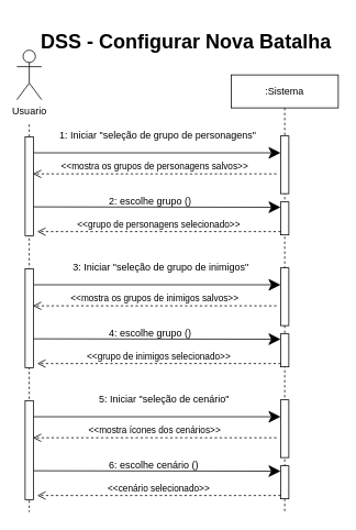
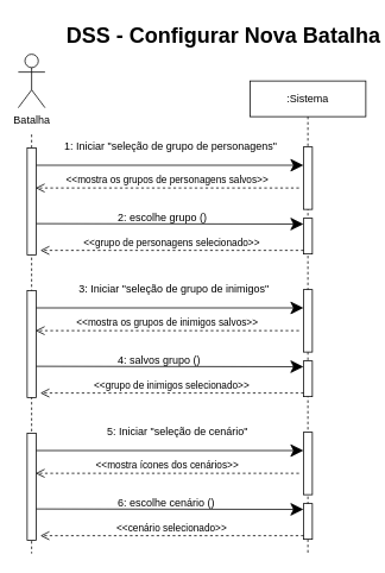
  <mxCell id="0" />
  <mxCell id="1" parent="0" />
- <mxCell id="2" value="DSS - Configurar Nova Batalha" style="text;strokeColor=none;fillColor=none;html=1;fontSize=24;fontStyle=1;verticalAlign=middle;align=center;" vertex="1" parent="1"><mxGeometry x="50" y="20" width="350" height="60" as="geometry" /></mxCell>
- <mxCell id="3" value="Usuario" style="shape=umlActor;verticalLabelPosition=bottom;verticalAlign=top;html=1;" vertex="1" parent="1"><mxGeometry x="20" y="60" width="30" height="60" as="geometry" /></mxCell>
+ <mxCell id="2" value="DSS - Configurar Nova Batalha" style="text;strokeColor=none;fillColor=none;html=1;fontSize=24;fontStyle=1;verticalAlign=middle;align=center;" vertex="1" parent="1"><mxGeometry x="75" y="10" width="350" height="60" as="geometry" /></mxCell>
+ <mxCell id="3" value="Batalha" style="shape=umlActor;verticalLabelPosition=bottom;verticalAlign=top;html=1;" vertex="1" parent="1"><mxGeometry x="20" y="60" width="30" height="60" as="geometry" /></mxCell>
  <mxCell id="4" value="" style="endArrow=none;dashed=1;endFill=0;endSize=12;html=1;rounded=0;startFill=0;" edge="1" parent="1"><mxGeometry width="160" relative="1" as="geometry"><mxPoint x="35" y="150" as="sourcePoint" /><mxPoint x="35" y="620" as="targetPoint" /><Array as="points"><mxPoint x="35" y="260" /></Array></mxGeometry></mxCell>
  <mxCell id="5" value="5: Iniciar &quot;seleção de cenário&quot;" style="text;whiteSpace=wrap;html=1;" vertex="1" parent="1"><mxGeometry x="118" y="470" width="165" height="25" as="geometry" /></mxCell>
  <mxCell id="6" value="" style="endArrow=classic;endFill=1;endSize=12;html=1;rounded=0;" edge="1" parent="1"><mxGeometry width="160" relative="1" as="geometry"><mxPoint x="40" y="504.5" as="sourcePoint" /><mxPoint x="340" y="504.5" as="targetPoint" /></mxGeometry></mxCell>
  <mxCell id="7" value=":Sistema" style="shape=umlLifeline;perimeter=lifelinePerimeter;whiteSpace=wrap;html=1;container=0;dropTarget=0;collapsible=0;recursiveResize=0;outlineConnect=0;portConstraint=eastwest;newEdgeStyle={&quot;edgeStyle&quot;:&quot;elbowEdgeStyle&quot;,&quot;elbow&quot;:&quot;vertical&quot;,&quot;curved&quot;:0,&quot;rounded&quot;:0};" vertex="1" parent="1"><mxGeometry x="280" y="90" width="130" height="530" as="geometry" /></mxCell>
  <mxCell id="8" value="" style="html=1;points=[];perimeter=orthogonalPerimeter;outlineConnect=0;targetShapes=umlLifeline;portConstraint=eastwest;newEdgeStyle={&quot;edgeStyle&quot;:&quot;elbowEdgeStyle&quot;,&quot;elbow&quot;:&quot;vertical&quot;,&quot;curved&quot;:0,&quot;rounded&quot;:0};" vertex="1" parent="7"><mxGeometry x="60" y="394" width="10" height="70" as="geometry" /></mxCell>
  <mxCell id="9" value="" style="html=1;points=[];perimeter=orthogonalPerimeter;outlineConnect=0;targetShapes=umlLifeline;portConstraint=eastwest;newEdgeStyle={&quot;edgeStyle&quot;:&quot;elbowEdgeStyle&quot;,&quot;elbow&quot;:&quot;vertical&quot;,&quot;curved&quot;:0,&quot;rounded&quot;:0};" vertex="1" parent="7"><mxGeometry x="60" y="474" width="10" height="40" as="geometry" /></mxCell>
  <mxCell id="10" value="" style="endArrow=classic;endFill=1;endSize=12;html=1;rounded=0;" edge="1" parent="7"><mxGeometry width="160" relative="1" as="geometry"><mxPoint x="-240" y="480" as="sourcePoint" /><mxPoint x="60" y="480.5" as="targetPoint" /></mxGeometry></mxCell>
  <mxCell id="11" value="&amp;lt;&amp;lt;cenário selecionado&amp;gt;&amp;gt;" style="html=1;verticalAlign=bottom;endArrow=open;dashed=1;endSize=8;curved=0;rounded=0;" edge="1" parent="7"><mxGeometry relative="1" as="geometry"><mxPoint x="60.25" y="510" as="sourcePoint" /><mxPoint x="-235.25" y="510" as="targetPoint" /></mxGeometry></mxCell>
  <mxCell id="12" value="" style="html=1;points=[];perimeter=orthogonalPerimeter;outlineConnect=0;targetShapes=umlLifeline;portConstraint=eastwest;newEdgeStyle={&quot;edgeStyle&quot;:&quot;elbowEdgeStyle&quot;,&quot;elbow&quot;:&quot;vertical&quot;,&quot;curved&quot;:0,&quot;rounded&quot;:0};" vertex="1" parent="1"><mxGeometry x="30" y="485" width="10" height="120" as="geometry" /></mxCell>
  <mxCell id="13" value="&amp;lt;&amp;lt;mostra ícones dos cenários&amp;gt;&amp;gt;" style="html=1;verticalAlign=bottom;endArrow=open;dashed=1;endSize=8;curved=0;rounded=0;" edge="1" parent="1"><mxGeometry relative="1" as="geometry"><mxPoint x="335" y="530" as="sourcePoint" /><mxPoint x="39.5" y="530" as="targetPoint" /></mxGeometry></mxCell>
  <mxCell id="14" value="6: escolhe cenário ()" style="text;whiteSpace=wrap;html=1;" vertex="1" parent="1"><mxGeometry x="130" y="550" width="165" height="17.5" as="geometry" /></mxCell>
  <mxCell id="15" value="1: Iniciar &quot;seleção de grupo de personagens&quot;" style="text;whiteSpace=wrap;html=1;" vertex="1" parent="1"><mxGeometry x="70" y="150" width="250" height="25" as="geometry" /></mxCell>
  <mxCell id="16" value="" style="endArrow=classic;endFill=1;endSize=12;html=1;rounded=0;" edge="1" parent="1"><mxGeometry width="160" relative="1" as="geometry"><mxPoint x="40" y="184.5" as="sourcePoint" /><mxPoint x="340" y="184.5" as="targetPoint" /></mxGeometry></mxCell>
  <mxCell id="17" value="" style="html=1;points=[];perimeter=orthogonalPerimeter;outlineConnect=0;targetShapes=umlLifeline;portConstraint=eastwest;newEdgeStyle={&quot;edgeStyle&quot;:&quot;elbowEdgeStyle&quot;,&quot;elbow&quot;:&quot;vertical&quot;,&quot;curved&quot;:0,&quot;rounded&quot;:0};" vertex="1" parent="1"><mxGeometry x="340" y="164" width="10" height="70" as="geometry" /></mxCell>
  <mxCell id="18" value="" style="html=1;points=[];perimeter=orthogonalPerimeter;outlineConnect=0;targetShapes=umlLifeline;portConstraint=eastwest;newEdgeStyle={&quot;edgeStyle&quot;:&quot;elbowEdgeStyle&quot;,&quot;elbow&quot;:&quot;vertical&quot;,&quot;curved&quot;:0,&quot;rounded&quot;:0};" vertex="1" parent="1"><mxGeometry x="340" y="244" width="10" height="40" as="geometry" /></mxCell>
  <mxCell id="19" value="" style="endArrow=classic;endFill=1;endSize=12;html=1;rounded=0;" edge="1" parent="1"><mxGeometry width="160" relative="1" as="geometry"><mxPoint x="40" y="250" as="sourcePoint" /><mxPoint x="340" y="250.5" as="targetPoint" /></mxGeometry></mxCell>
  <mxCell id="20" value="&amp;lt;&amp;lt;grupo de personagens selecionado&amp;gt;&amp;gt;" style="html=1;verticalAlign=bottom;endArrow=open;dashed=1;endSize=8;curved=0;rounded=0;" edge="1" parent="1"><mxGeometry relative="1" as="geometry"><mxPoint x="340.25" y="280" as="sourcePoint" /><mxPoint x="44.75" y="280" as="targetPoint" /></mxGeometry></mxCell>
  <mxCell id="21" value="" style="html=1;points=[];perimeter=orthogonalPerimeter;outlineConnect=0;targetShapes=umlLifeline;portConstraint=eastwest;newEdgeStyle={&quot;edgeStyle&quot;:&quot;elbowEdgeStyle&quot;,&quot;elbow&quot;:&quot;vertical&quot;,&quot;curved&quot;:0,&quot;rounded&quot;:0};" vertex="1" parent="1"><mxGeometry x="30" y="165" width="10" height="120" as="geometry" /></mxCell>
  <mxCell id="22" value="&amp;lt;&amp;lt;mostra os grupos de personagens salvos&amp;gt;&amp;gt;" style="html=1;verticalAlign=bottom;endArrow=open;dashed=1;endSize=8;curved=0;rounded=0;" edge="1" parent="1"><mxGeometry relative="1" as="geometry"><mxPoint x="335" y="210" as="sourcePoint" /><mxPoint x="39.5" y="210" as="targetPoint" /></mxGeometry></mxCell>
  <mxCell id="23" value="2: escolhe grupo ()" style="text;whiteSpace=wrap;html=1;" vertex="1" parent="1"><mxGeometry x="130" y="230" width="165" height="17.5" as="geometry" /></mxCell>
  <mxCell id="24" value="3: Iniciar &quot;seleção de grupo de inimigos&quot;" style="text;whiteSpace=wrap;html=1;align=center;" vertex="1" parent="1"><mxGeometry x="70" y="310" width="250" height="25" as="geometry" /></mxCell>
  <mxCell id="25" value="" style="endArrow=classic;endFill=1;endSize=12;html=1;rounded=0;" edge="1" parent="1"><mxGeometry width="160" relative="1" as="geometry"><mxPoint x="40" y="344.5" as="sourcePoint" /><mxPoint x="340" y="344.5" as="targetPoint" /></mxGeometry></mxCell>
  <mxCell id="26" value="" style="html=1;points=[];perimeter=orthogonalPerimeter;outlineConnect=0;targetShapes=umlLifeline;portConstraint=eastwest;newEdgeStyle={&quot;edgeStyle&quot;:&quot;elbowEdgeStyle&quot;,&quot;elbow&quot;:&quot;vertical&quot;,&quot;curved&quot;:0,&quot;rounded&quot;:0};" vertex="1" parent="1"><mxGeometry x="340" y="324" width="10" height="70" as="geometry" /></mxCell>
  <mxCell id="27" value="" style="html=1;points=[];perimeter=orthogonalPerimeter;outlineConnect=0;targetShapes=umlLifeline;portConstraint=eastwest;newEdgeStyle={&quot;edgeStyle&quot;:&quot;elbowEdgeStyle&quot;,&quot;elbow&quot;:&quot;vertical&quot;,&quot;curved&quot;:0,&quot;rounded&quot;:0};" vertex="1" parent="1"><mxGeometry x="340" y="404" width="10" height="40" as="geometry" /></mxCell>
  <mxCell id="28" value="" style="endArrow=classic;endFill=1;endSize=12;html=1;rounded=0;" edge="1" parent="1"><mxGeometry width="160" relative="1" as="geometry"><mxPoint x="40" y="410" as="sourcePoint" /><mxPoint x="340" y="410.5" as="targetPoint" /></mxGeometry></mxCell>
  <mxCell id="29" value="&amp;lt;&amp;lt;grupo de inimigos selecionado&amp;gt;&amp;gt;" style="html=1;verticalAlign=bottom;endArrow=open;dashed=1;endSize=8;curved=0;rounded=0;" edge="1" parent="1"><mxGeometry relative="1" as="geometry"><mxPoint x="340.25" y="440" as="sourcePoint" /><mxPoint x="44.75" y="440" as="targetPoint" /></mxGeometry></mxCell>
  <mxCell id="30" value="" style="html=1;points=[];perimeter=orthogonalPerimeter;outlineConnect=0;targetShapes=umlLifeline;portConstraint=eastwest;newEdgeStyle={&quot;edgeStyle&quot;:&quot;elbowEdgeStyle&quot;,&quot;elbow&quot;:&quot;vertical&quot;,&quot;curved&quot;:0,&quot;rounded&quot;:0};" vertex="1" parent="1"><mxGeometry x="30" y="325" width="10" height="120" as="geometry" /></mxCell>
  <mxCell id="31" value="&amp;lt;&amp;lt;mostra os grupos de inimigos salvos&amp;gt;&amp;gt;" style="html=1;verticalAlign=bottom;endArrow=open;dashed=1;endSize=8;curved=0;rounded=0;" edge="1" parent="1"><mxGeometry relative="1" as="geometry"><mxPoint x="335" y="370" as="sourcePoint" /><mxPoint x="39.5" y="370" as="targetPoint" /></mxGeometry></mxCell>
- <mxCell id="32" value="4: escolhe grupo ()" style="text;whiteSpace=wrap;html=1;" vertex="1" parent="1"><mxGeometry x="130" y="390" width="165" height="17.5" as="geometry" /></mxCell>
+ <mxCell id="32" value="4: salvos grupo ()" style="text;whiteSpace=wrap;html=1;" vertex="1" parent="1"><mxGeometry x="130" y="390" width="165" height="17.5" as="geometry" /></mxCell>
